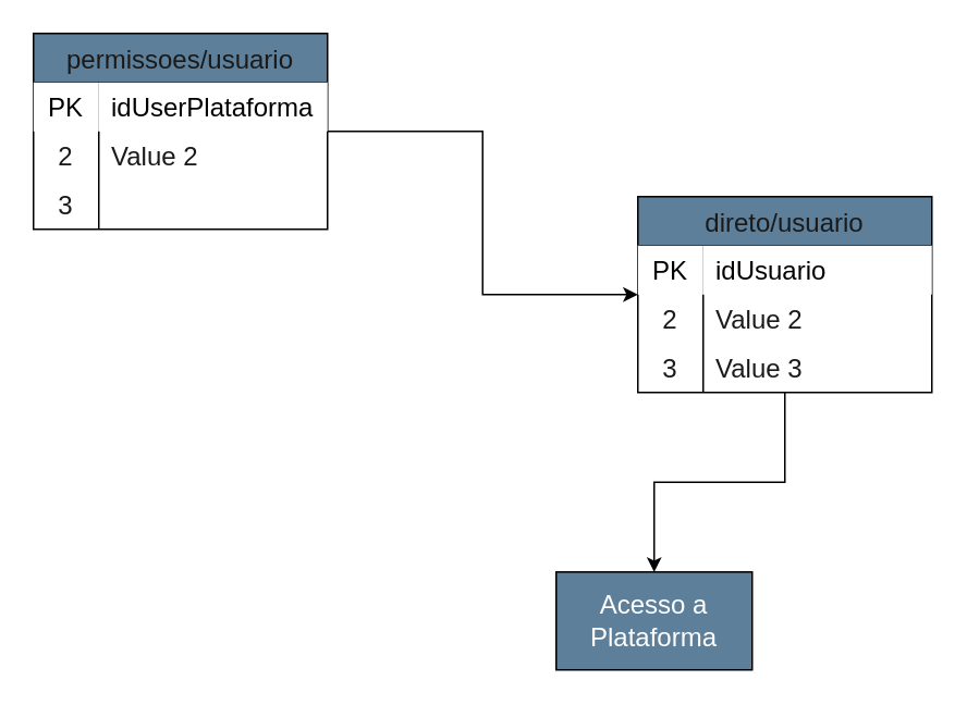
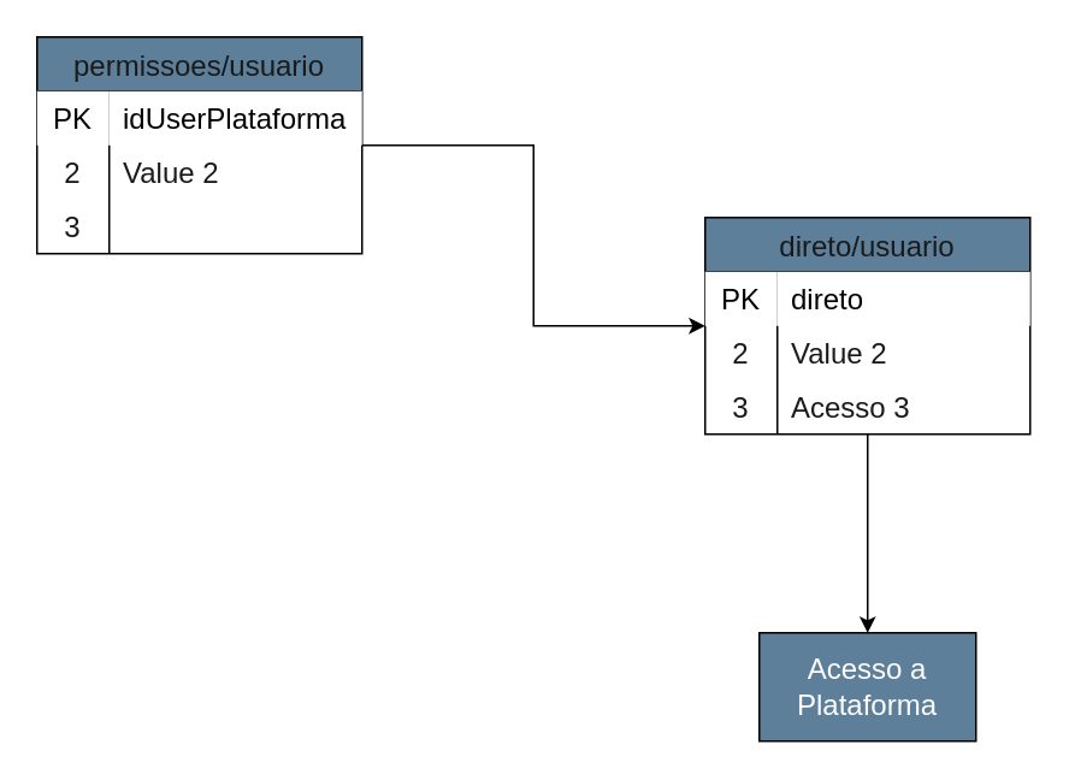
  <mxCell id="0" />
  <mxCell id="1" parent="0" />
  <mxCell id="2" value="" style="edgeStyle=orthogonalEdgeStyle;rounded=0;orthogonalLoop=1;jettySize=auto;html=1;" edge="1" parent="1" source="3" target="14"><mxGeometry relative="1" as="geometry" /></mxCell>
  <mxCell id="3" value="permissoes/usuario" style="shape=table;startSize=30;container=1;collapsible=0;childLayout=tableLayout;fixedRows=1;rowLines=0;fontStyle=0;strokeColor=default;fontSize=16;fontColor=#1A1A1A;fillColor=#5D7F99;" vertex="1" parent="1"><mxGeometry x="20" y="20" width="180" height="120" as="geometry" /></mxCell>
  <mxCell id="4" value="" style="shape=tableRow;horizontal=0;startSize=0;swimlaneHead=0;swimlaneBody=0;top=0;left=0;bottom=0;right=0;collapsible=0;dropTarget=0;fillColor=none;points=[[0,0.5],[1,0.5]];portConstraint=eastwest;strokeColor=inherit;fontSize=16;fontColor=#1A1A1A;" vertex="1" parent="3"><mxGeometry y="30" width="180" height="30" as="geometry" /></mxCell>
  <mxCell id="5" value="PK" style="shape=partialRectangle;html=1;whiteSpace=wrap;connectable=0;top=0;left=0;bottom=0;right=0;overflow=hidden;pointerEvents=1;fontSize=16;" vertex="1" parent="4"><mxGeometry width="40" height="30" as="geometry"><mxRectangle width="40" height="30" as="alternateBounds" /></mxGeometry></mxCell>
  <mxCell id="6" value="idUserPlataforma" style="shape=partialRectangle;html=1;whiteSpace=wrap;connectable=0;top=0;left=0;bottom=0;right=0;align=left;spacingLeft=6;overflow=hidden;fontSize=16;" vertex="1" parent="4"><mxGeometry x="40" width="140" height="30" as="geometry"><mxRectangle width="140" height="30" as="alternateBounds" /></mxGeometry></mxCell>
  <mxCell id="7" value="" style="shape=tableRow;horizontal=0;startSize=0;swimlaneHead=0;swimlaneBody=0;top=0;left=0;bottom=0;right=0;collapsible=0;dropTarget=0;fillColor=none;points=[[0,0.5],[1,0.5]];portConstraint=eastwest;strokeColor=inherit;fontSize=16;fontColor=#1A1A1A;" vertex="1" parent="3"><mxGeometry y="60" width="180" height="30" as="geometry" /></mxCell>
  <mxCell id="8" value="2" style="shape=partialRectangle;html=1;whiteSpace=wrap;connectable=0;fillColor=none;top=0;left=0;bottom=0;right=0;overflow=hidden;strokeColor=inherit;fontSize=16;fontColor=#1A1A1A;" vertex="1" parent="7"><mxGeometry width="40" height="30" as="geometry"><mxRectangle width="40" height="30" as="alternateBounds" /></mxGeometry></mxCell>
  <mxCell id="9" value="Value 2" style="shape=partialRectangle;html=1;whiteSpace=wrap;connectable=0;fillColor=none;top=0;left=0;bottom=0;right=0;align=left;spacingLeft=6;overflow=hidden;strokeColor=inherit;fontSize=16;fontColor=#1A1A1A;" vertex="1" parent="7"><mxGeometry x="40" width="140" height="30" as="geometry"><mxRectangle width="140" height="30" as="alternateBounds" /></mxGeometry></mxCell>
  <mxCell id="10" value="" style="shape=tableRow;horizontal=0;startSize=0;swimlaneHead=0;swimlaneBody=0;top=0;left=0;bottom=0;right=0;collapsible=0;dropTarget=0;fillColor=none;points=[[0,0.5],[1,0.5]];portConstraint=eastwest;strokeColor=inherit;fontSize=16;fontColor=#1A1A1A;" vertex="1" parent="3"><mxGeometry y="90" width="180" height="30" as="geometry" /></mxCell>
  <mxCell id="11" value="3" style="shape=partialRectangle;html=1;whiteSpace=wrap;connectable=0;fillColor=none;top=0;left=0;bottom=0;right=0;overflow=hidden;strokeColor=inherit;fontSize=16;fontColor=#1A1A1A;" vertex="1" parent="10"><mxGeometry width="40" height="30" as="geometry"><mxRectangle width="40" height="30" as="alternateBounds" /></mxGeometry></mxCell>
  <mxCell id="12" value="&lt;font color=&quot;#ffffff&quot;&gt;tipoPlataforma&lt;/font&gt;" style="shape=partialRectangle;html=1;whiteSpace=wrap;connectable=0;fillColor=none;top=0;left=0;bottom=0;right=0;align=left;spacingLeft=6;overflow=hidden;strokeColor=inherit;fontSize=16;fontColor=#1A1A1A;" vertex="1" parent="10"><mxGeometry x="40" width="140" height="30" as="geometry"><mxRectangle width="140" height="30" as="alternateBounds" /></mxGeometry></mxCell>
  <mxCell id="13" value="" style="edgeStyle=orthogonalEdgeStyle;rounded=0;orthogonalLoop=1;jettySize=auto;html=1;" edge="1" parent="1" source="14" target="24"><mxGeometry relative="1" as="geometry" /></mxCell>
  <mxCell id="14" value="direto/usuario" style="shape=table;startSize=30;container=1;collapsible=0;childLayout=tableLayout;fixedRows=1;rowLines=0;fontStyle=0;strokeColor=default;fontSize=16;fontColor=#1A1A1A;fillColor=#5D7F99;" vertex="1" parent="1"><mxGeometry x="390" y="120" width="180" height="120" as="geometry" /></mxCell>
  <mxCell id="15" value="" style="shape=tableRow;horizontal=0;startSize=0;swimlaneHead=0;swimlaneBody=0;top=0;left=0;bottom=0;right=0;collapsible=0;dropTarget=0;fillColor=none;points=[[0,0.5],[1,0.5]];portConstraint=eastwest;strokeColor=inherit;fontSize=16;fontColor=#1A1A1A;" vertex="1" parent="14"><mxGeometry y="30" width="180" height="30" as="geometry" /></mxCell>
  <mxCell id="16" value="PK" style="shape=partialRectangle;html=1;whiteSpace=wrap;connectable=0;top=0;left=0;bottom=0;right=0;overflow=hidden;pointerEvents=1;fontSize=16;" vertex="1" parent="15"><mxGeometry width="40" height="30" as="geometry"><mxRectangle width="40" height="30" as="alternateBounds" /></mxGeometry></mxCell>
- <mxCell id="17" value="idUsuario" style="shape=partialRectangle;html=1;whiteSpace=wrap;connectable=0;top=0;left=0;bottom=0;right=0;align=left;spacingLeft=6;overflow=hidden;fontSize=16;" vertex="1" parent="15"><mxGeometry x="40" width="140" height="30" as="geometry"><mxRectangle width="140" height="30" as="alternateBounds" /></mxGeometry></mxCell>
+ <mxCell id="17" value="direto" style="shape=partialRectangle;html=1;whiteSpace=wrap;connectable=0;top=0;left=0;bottom=0;right=0;align=left;spacingLeft=6;overflow=hidden;fontSize=16;" vertex="1" parent="15"><mxGeometry x="40" width="140" height="30" as="geometry"><mxRectangle width="140" height="30" as="alternateBounds" /></mxGeometry></mxCell>
  <mxCell id="18" value="" style="shape=tableRow;horizontal=0;startSize=0;swimlaneHead=0;swimlaneBody=0;top=0;left=0;bottom=0;right=0;collapsible=0;dropTarget=0;fillColor=none;points=[[0,0.5],[1,0.5]];portConstraint=eastwest;strokeColor=inherit;fontSize=16;fontColor=#1A1A1A;" vertex="1" parent="14"><mxGeometry y="60" width="180" height="30" as="geometry" /></mxCell>
  <mxCell id="19" value="2" style="shape=partialRectangle;html=1;whiteSpace=wrap;connectable=0;fillColor=none;top=0;left=0;bottom=0;right=0;overflow=hidden;strokeColor=inherit;fontSize=16;fontColor=#1A1A1A;" vertex="1" parent="18"><mxGeometry width="40" height="30" as="geometry"><mxRectangle width="40" height="30" as="alternateBounds" /></mxGeometry></mxCell>
  <mxCell id="20" value="Value 2" style="shape=partialRectangle;html=1;whiteSpace=wrap;connectable=0;fillColor=none;top=0;left=0;bottom=0;right=0;align=left;spacingLeft=6;overflow=hidden;strokeColor=inherit;fontSize=16;fontColor=#1A1A1A;" vertex="1" parent="18"><mxGeometry x="40" width="140" height="30" as="geometry"><mxRectangle width="140" height="30" as="alternateBounds" /></mxGeometry></mxCell>
  <mxCell id="21" value="" style="shape=tableRow;horizontal=0;startSize=0;swimlaneHead=0;swimlaneBody=0;top=0;left=0;bottom=0;right=0;collapsible=0;dropTarget=0;fillColor=none;points=[[0,0.5],[1,0.5]];portConstraint=eastwest;strokeColor=inherit;fontSize=16;fontColor=#1A1A1A;" vertex="1" parent="14"><mxGeometry y="90" width="180" height="30" as="geometry" /></mxCell>
  <mxCell id="22" value="3" style="shape=partialRectangle;html=1;whiteSpace=wrap;connectable=0;fillColor=none;top=0;left=0;bottom=0;right=0;overflow=hidden;strokeColor=inherit;fontSize=16;fontColor=#1A1A1A;" vertex="1" parent="21"><mxGeometry width="40" height="30" as="geometry"><mxRectangle width="40" height="30" as="alternateBounds" /></mxGeometry></mxCell>
- <mxCell id="23" value="Value 3" style="shape=partialRectangle;html=1;whiteSpace=wrap;connectable=0;fillColor=none;top=0;left=0;bottom=0;right=0;align=left;spacingLeft=6;overflow=hidden;strokeColor=inherit;fontSize=16;fontColor=#1A1A1A;" vertex="1" parent="21"><mxGeometry x="40" width="140" height="30" as="geometry"><mxRectangle width="140" height="30" as="alternateBounds" /></mxGeometry></mxCell>
- <mxCell id="24" value="&lt;font color=&quot;#ffffff&quot;&gt;Acesso a Plataforma&lt;/font&gt;" style="whiteSpace=wrap;html=1;fontSize=16;fillColor=#5D7F99;fontColor=#1A1A1A;startSize=30;fontStyle=0;" vertex="1" parent="1"><mxGeometry x="340" y="350" width="120" height="60" as="geometry" /></mxCell>
+ <mxCell id="23" value="Acesso 3" style="shape=partialRectangle;html=1;whiteSpace=wrap;connectable=0;fillColor=none;top=0;left=0;bottom=0;right=0;align=left;spacingLeft=6;overflow=hidden;strokeColor=inherit;fontSize=16;fontColor=#1A1A1A;" vertex="1" parent="21"><mxGeometry x="40" width="140" height="30" as="geometry"><mxRectangle width="140" height="30" as="alternateBounds" /></mxGeometry></mxCell>
+ <mxCell id="24" value="&lt;font color=&quot;#ffffff&quot;&gt;Acesso a Plataforma&lt;/font&gt;" style="whiteSpace=wrap;html=1;fontSize=16;fillColor=#5D7F99;fontColor=#1A1A1A;startSize=30;fontStyle=0;" vertex="1" parent="1"><mxGeometry x="420" y="350" width="120" height="60" as="geometry" /></mxCell>
